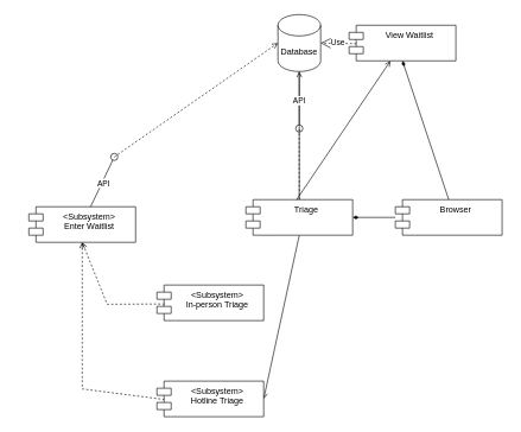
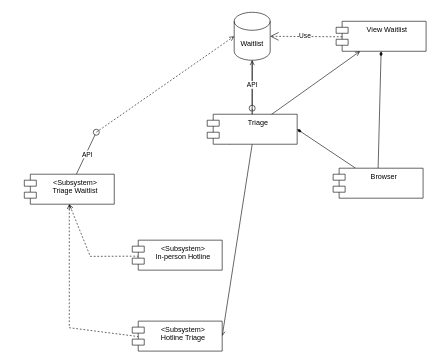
  <mxCell id="0" />
  <mxCell id="1" parent="0" />
- <mxCell id="2" value="&lt;div&gt;View Waitlist&lt;/div&gt;" style="shape=module;align=left;spacingLeft=20;align=center;verticalAlign=top;whiteSpace=wrap;html=1;" vertex="1" parent="1"><mxGeometry x="490" y="35" width="150" height="50" as="geometry" /></mxCell>
+ <mxCell id="2" value="&lt;div&gt;View Waitlist&lt;/div&gt;" style="shape=module;align=left;spacingLeft=20;align=center;verticalAlign=top;whiteSpace=wrap;html=1;" vertex="1" parent="1"><mxGeometry x="560" y="35" width="150" height="50" as="geometry" /></mxCell>
  <mxCell id="3" style="rounded=0;orthogonalLoop=1;jettySize=auto;html=1;endArrow=open;endFill=0;" edge="1" parent="1" source="6" target="7"><mxGeometry relative="1" as="geometry" /></mxCell>
  <mxCell id="4" style="rounded=0;orthogonalLoop=1;jettySize=auto;html=1;exitX=0.5;exitY=1;exitDx=0;exitDy=0;entryX=1;entryY=0.5;entryDx=0;entryDy=0;endArrow=open;endFill=0;" edge="1" parent="1" source="6" target="11"><mxGeometry relative="1" as="geometry" /></mxCell>
  <mxCell id="5" style="rounded=0;orthogonalLoop=1;jettySize=auto;html=1;exitX=0.25;exitY=1;exitDx=0;exitDy=0;endArrow=open;endFill=0;" edge="1" parent="1" source="6" target="2"><mxGeometry relative="1" as="geometry" /></mxCell>
- <mxCell id="6" value="&lt;div&gt;Triage&lt;/div&gt;" style="shape=module;align=left;spacingLeft=20;align=center;verticalAlign=top;whiteSpace=wrap;html=1;" vertex="1" parent="1"><mxGeometry x="345" y="280" width="150" height="50" as="geometry" /></mxCell>
- <mxCell id="7" value="Database" style="shape=cylinder3;whiteSpace=wrap;html=1;boundedLbl=1;backgroundOutline=1;size=15;" vertex="1" parent="1"><mxGeometry x="390" y="20" width="60" height="80" as="geometry" /></mxCell>
+ <mxCell id="6" value="&lt;div&gt;Triage&lt;/div&gt;" style="shape=module;align=left;spacingLeft=20;align=center;verticalAlign=top;whiteSpace=wrap;html=1;" vertex="1" parent="1"><mxGeometry x="345" y="190" width="150" height="50" as="geometry" /></mxCell>
+ <mxCell id="7" value="Waitlist" style="shape=cylinder3;whiteSpace=wrap;html=1;boundedLbl=1;backgroundOutline=1;size=15;" vertex="1" parent="1"><mxGeometry x="390" y="20" width="60" height="80" as="geometry" /></mxCell>
  <mxCell id="8" value="Use" style="endArrow=open;endSize=12;dashed=1;html=1;rounded=0;exitX=0.067;exitY=0.517;exitDx=0;exitDy=0;exitPerimeter=0;" edge="1" parent="1" source="2"><mxGeometry x="0.029" width="160" relative="1" as="geometry"><mxPoint x="590" y="60" as="sourcePoint" /><mxPoint x="450" y="60" as="targetPoint" /><mxPoint as="offset" /></mxGeometry></mxCell>
- <mxCell id="9" value="&amp;lt;Subsystem&amp;gt;&lt;div&gt;Enter Waitlist&lt;br&gt;&lt;/div&gt;" style="shape=module;align=left;spacingLeft=20;align=center;verticalAlign=top;whiteSpace=wrap;html=1;" vertex="1" parent="1"><mxGeometry x="40" y="290" width="150" height="50" as="geometry" /></mxCell>
+ <mxCell id="9" value="&amp;lt;Subsystem&amp;gt;&lt;div&gt;Triage Waitlist&lt;br&gt;&lt;/div&gt;" style="shape=module;align=left;spacingLeft=20;align=center;verticalAlign=top;whiteSpace=wrap;html=1;" vertex="1" parent="1"><mxGeometry x="40" y="290" width="150" height="50" as="geometry" /></mxCell>
  <mxCell id="10" style="rounded=0;orthogonalLoop=1;jettySize=auto;html=1;entryX=0.5;entryY=1;entryDx=0;entryDy=0;dashed=1;exitX=0.072;exitY=0.517;exitDx=0;exitDy=0;exitPerimeter=0;endArrow=open;endFill=0;" edge="1" parent="1" source="11" target="9"><mxGeometry relative="1" as="geometry"><Array as="points"><mxPoint x="115" y="546" /></Array></mxGeometry></mxCell>
  <mxCell id="11" value="&amp;lt;Subsystem&amp;gt;&lt;div&gt;Hotline Triage&lt;br&gt;&lt;/div&gt;&lt;div&gt;&lt;br&gt;&lt;/div&gt;" style="shape=module;align=left;spacingLeft=20;align=center;verticalAlign=top;whiteSpace=wrap;html=1;" vertex="1" parent="1"><mxGeometry x="220" y="535" width="150" height="50" as="geometry" /></mxCell>
  <mxCell id="12" style="rounded=0;orthogonalLoop=1;jettySize=auto;html=1;entryX=0.5;entryY=1;entryDx=0;entryDy=0;dashed=1;exitX=0.072;exitY=0.533;exitDx=0;exitDy=0;exitPerimeter=0;endArrow=open;endFill=0;" edge="1" parent="1" source="13" target="9"><mxGeometry relative="1" as="geometry"><Array as="points"><mxPoint x="150" y="427" /></Array></mxGeometry></mxCell>
- <mxCell id="13" value="&amp;lt;Subsystem&amp;gt;&lt;div&gt;In-person Triage&lt;br&gt;&lt;/div&gt;" style="shape=module;align=left;spacingLeft=20;align=center;verticalAlign=top;whiteSpace=wrap;html=1;" vertex="1" parent="1"><mxGeometry x="220" y="400" width="150" height="50" as="geometry" /></mxCell>
+ <mxCell id="13" value="&amp;lt;Subsystem&amp;gt;&lt;div&gt;In-person Hotline&lt;br&gt;&lt;/div&gt;" style="shape=module;align=left;spacingLeft=20;align=center;verticalAlign=top;whiteSpace=wrap;html=1;" vertex="1" parent="1"><mxGeometry x="220" y="400" width="150" height="50" as="geometry" /></mxCell>
  <mxCell id="14" value="" style="ellipse;whiteSpace=wrap;html=1;align=center;aspect=fixed;fillColor=none;strokeColor=none;resizable=0;perimeter=centerPerimeter;rotatable=0;allowArrows=0;points=[];outlineConnect=1;" vertex="1" parent="1"><mxGeometry x="20" y="250" width="10" height="10" as="geometry" /></mxCell>
  <mxCell id="15" value="" style="ellipse;whiteSpace=wrap;html=1;align=center;aspect=fixed;fillColor=none;strokeColor=none;resizable=0;perimeter=centerPerimeter;rotatable=0;allowArrows=0;points=[];outlineConnect=1;" vertex="1" parent="1"><mxGeometry x="70" y="210" width="10" height="10" as="geometry" /></mxCell>
  <mxCell id="16" style="rounded=0;orthogonalLoop=1;jettySize=auto;html=1;entryX=0;entryY=0.5;entryDx=0;entryDy=0;entryPerimeter=0;endArrow=open;endFill=0;dashed=1;" edge="1" parent="1" target="7"><mxGeometry relative="1" as="geometry"><mxPoint x="160" y="220" as="sourcePoint" /><mxPoint x="80" y="210" as="targetPoint" /></mxGeometry></mxCell>
  <mxCell id="17" value="" style="rounded=0;orthogonalLoop=1;jettySize=auto;html=1;endArrow=oval;endFill=0;sketch=0;sourcePerimeterSpacing=0;targetPerimeterSpacing=0;endSize=10;" edge="1" parent="1" source="9"><mxGeometry relative="1" as="geometry"><mxPoint x="40" y="185" as="sourcePoint" /><mxPoint x="160" y="220" as="targetPoint" /></mxGeometry></mxCell>
  <mxCell id="18" value="&lt;div&gt;API&lt;/div&gt;" style="edgeLabel;html=1;align=center;verticalAlign=middle;resizable=0;points=[];" vertex="1" connectable="0" parent="17"><mxGeometry x="-0.008" y="-1" relative="1" as="geometry"><mxPoint as="offset" /></mxGeometry></mxCell>
  <mxCell id="19" style="rounded=0;orthogonalLoop=1;jettySize=auto;html=1;dashed=1;endArrow=none;endFill=0;" edge="1" parent="1" source="6"><mxGeometry relative="1" as="geometry"><mxPoint x="420" y="180" as="targetPoint" /></mxGeometry></mxCell>
  <mxCell id="20" style="rounded=0;orthogonalLoop=1;jettySize=auto;html=1;entryX=0.5;entryY=1;entryDx=0;entryDy=0;endArrow=diamondThin;endFill=1;exitX=0.5;exitY=0;exitDx=0;exitDy=0;" edge="1" parent="1" source="22" target="2"><mxGeometry relative="1" as="geometry"><mxPoint x="848.387" y="190" as="sourcePoint" /></mxGeometry></mxCell>
  <mxCell id="21" style="rounded=0;orthogonalLoop=1;jettySize=auto;html=1;entryX=1;entryY=0.5;entryDx=0;entryDy=0;endArrow=diamondThin;endFill=1;" edge="1" parent="1" source="22" target="6"><mxGeometry relative="1" as="geometry" /></mxCell>
  <mxCell id="22" value="Browser" style="shape=module;align=left;spacingLeft=20;align=center;verticalAlign=top;whiteSpace=wrap;html=1;" vertex="1" parent="1"><mxGeometry x="555" y="280" width="150" height="50" as="geometry" /></mxCell>
  <mxCell id="23" value="" style="rounded=0;orthogonalLoop=1;jettySize=auto;html=1;endArrow=oval;endFill=0;sketch=0;sourcePerimeterSpacing=0;targetPerimeterSpacing=0;endSize=10;exitX=0.5;exitY=1;exitDx=0;exitDy=0;exitPerimeter=0;" edge="1" parent="1" source="7"><mxGeometry relative="1" as="geometry"><mxPoint x="137" y="300" as="sourcePoint" /><mxPoint x="420" y="180" as="targetPoint" /></mxGeometry></mxCell>
  <mxCell id="24" value="&lt;div&gt;API&lt;/div&gt;" style="edgeLabel;html=1;align=center;verticalAlign=middle;resizable=0;points=[];" vertex="1" connectable="0" parent="23"><mxGeometry x="-0.008" y="-1" relative="1" as="geometry"><mxPoint as="offset" /></mxGeometry></mxCell>
